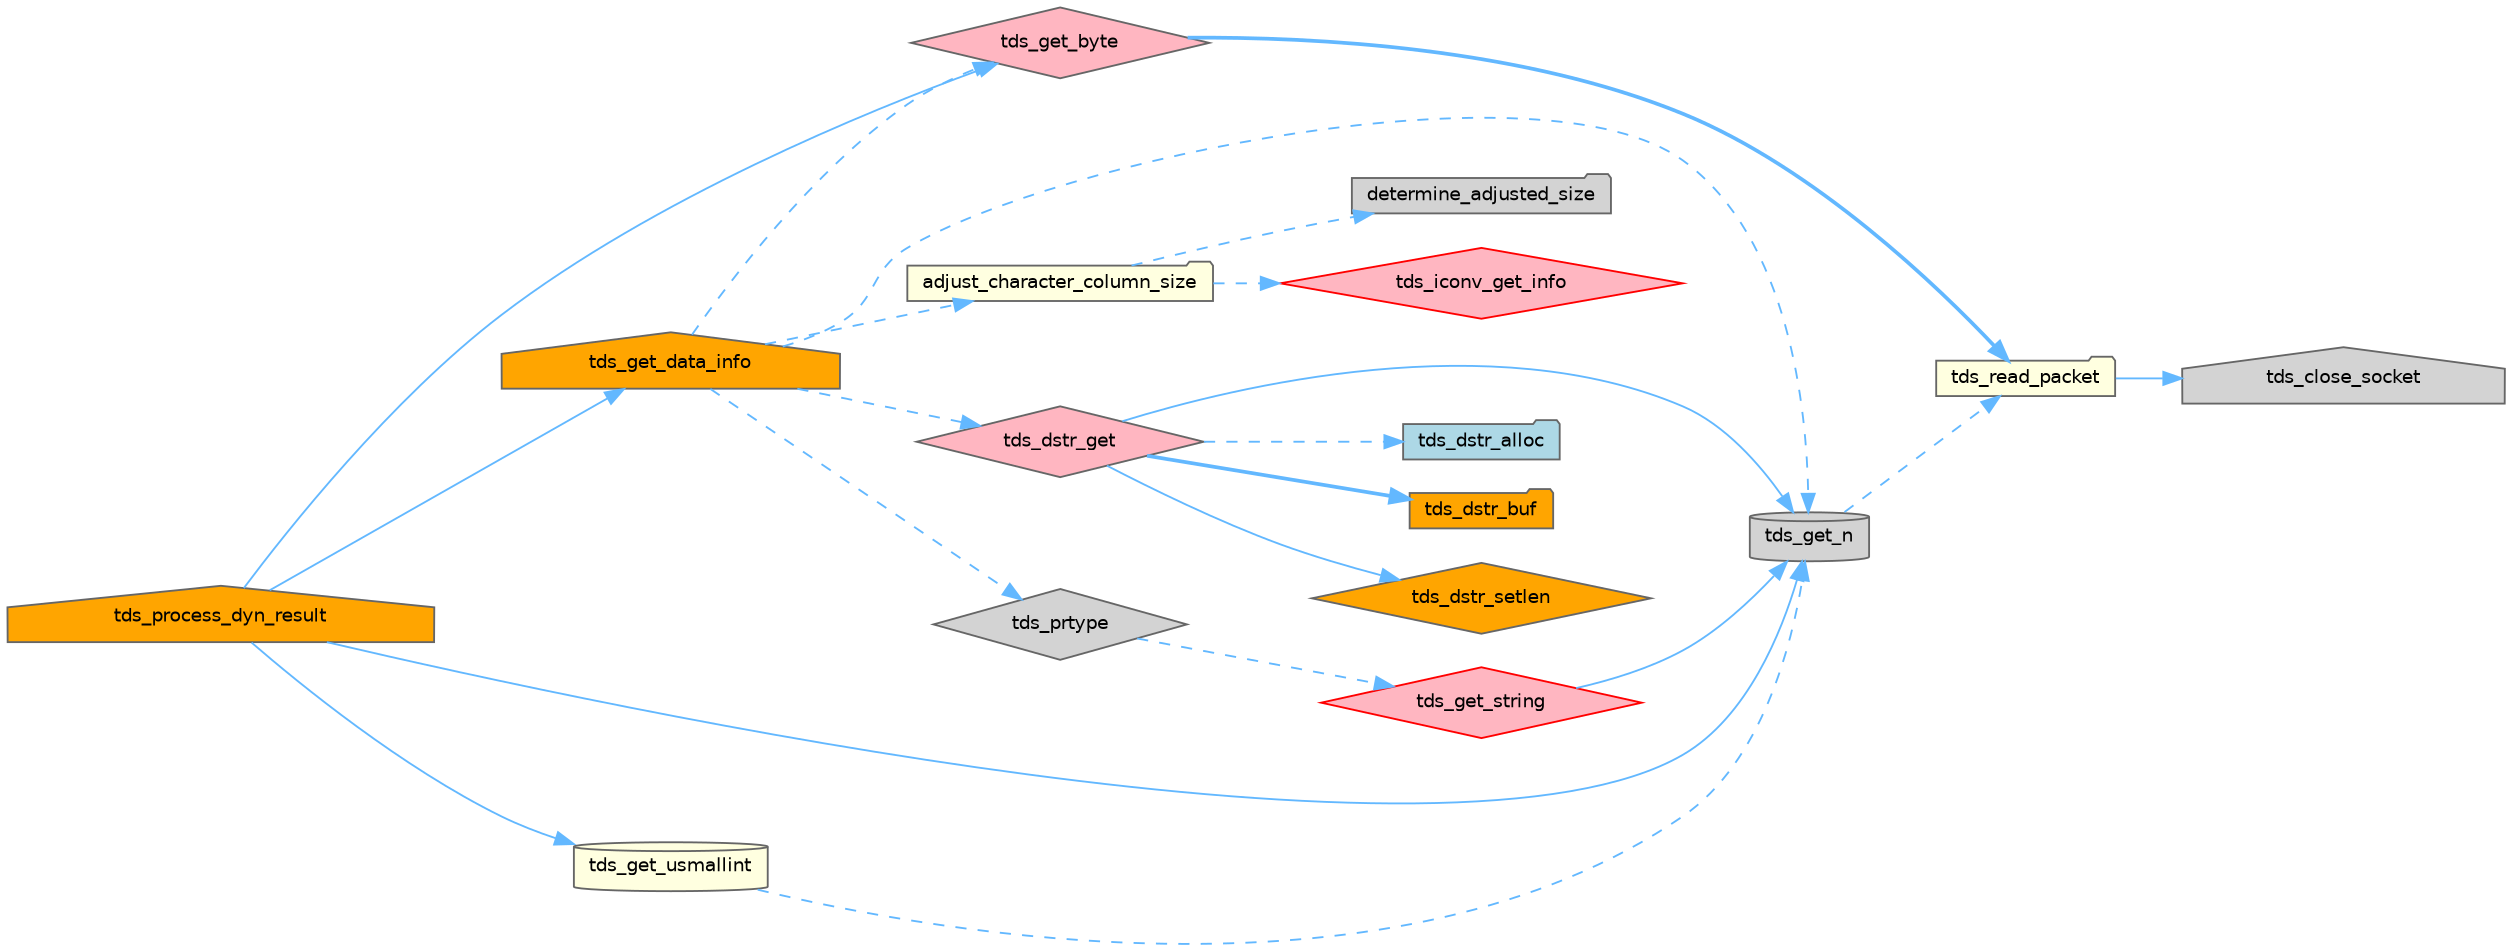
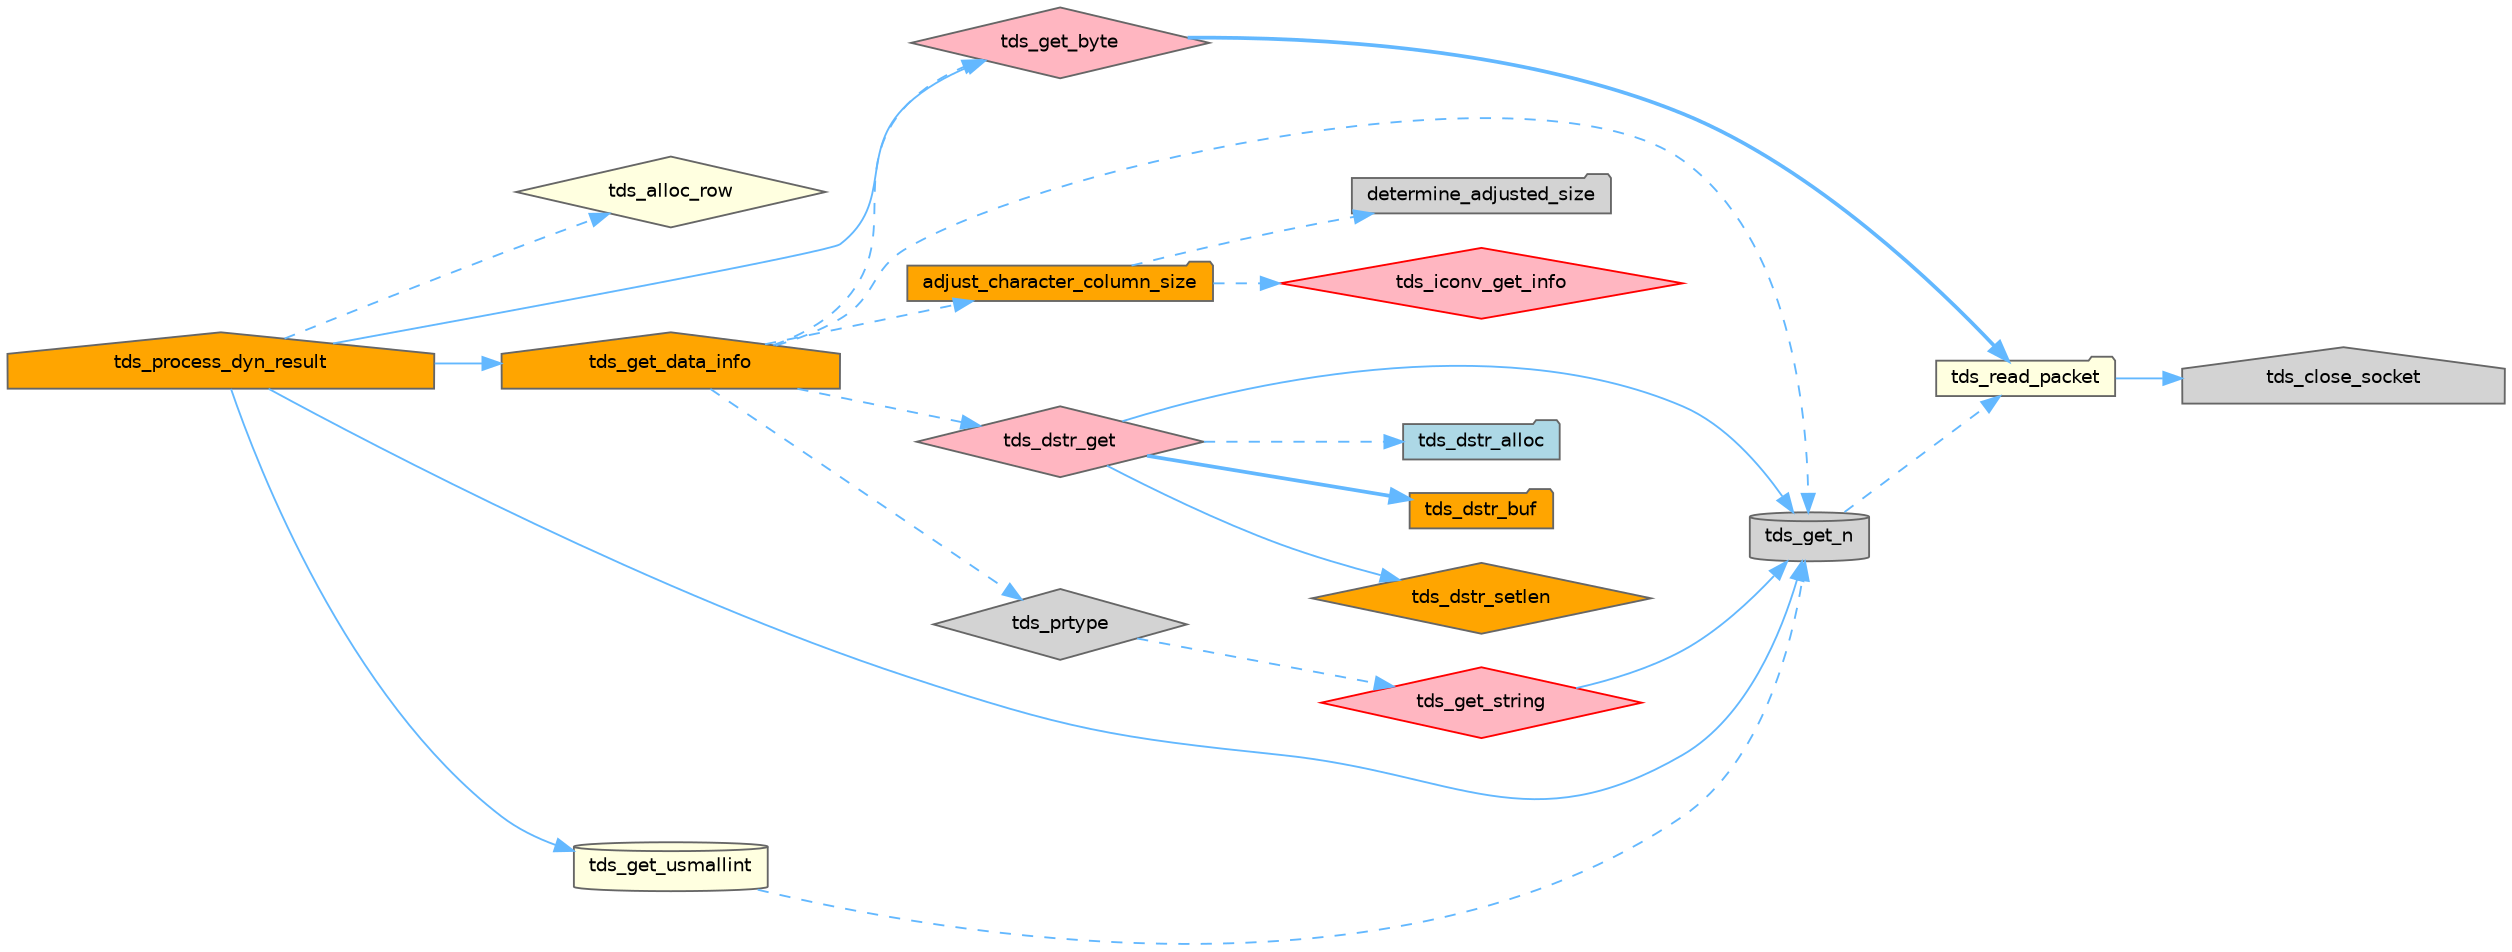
  digraph {
    rankdir=LR
    node [color=grey40 fillcolor=orange fontname=Helvetica fontsize=10 shape=diamond style=filled]
    edge [color=steelblue1 fontname=Helvetica fontsize=10 labelfontname=Helvetica labelfontsize=10 style=dashed]
    n1 [color=gray40 fontcolor=black height=0.2 label=tds_process_dyn_result shape=house width=0.4]
+   n2 [fillcolor=lightyellow height=0.2 label=tds_alloc_row width=0.4]
    n3 [fillcolor=lightpink height=0.2 label=tds_get_byte width=0.4]
    n4 [height=0.2 label=tds_get_data_info shape=house width=0.4]
    n5 [fillcolor=lightgrey height=0.2 label=tds_get_n shape=cylinder width=0.4]
    n6 [fillcolor=lightyellow height=0.2 label=tds_get_usmallint shape=cylinder width=0.4]
    n7 [fillcolor=lightyellow height=0.2 label=tds_read_packet shape=folder width=0.4]
-   n8 [fillcolor=lightyellow height=0.2 label=adjust_character_column_size shape=folder width=0.4]
+   n8 [height=0.2 label=adjust_character_column_size shape=folder width=0.4]
    n9 [fillcolor=lightpink height=0.2 label=tds_dstr_get width=0.4]
    n10 [fillcolor=lightgrey height=0.2 label=tds_prtype width=0.4]
    n11 [fillcolor=lightgrey height=0.2 label=tds_close_socket shape=house width=0.4]
    n12 [fillcolor=lightgrey height=0.2 label=determine_adjusted_size shape=folder width=0.4]
    n13 [color=red fillcolor=lightpink height=0.2 label=tds_iconv_get_info width=0.4]
    n14 [fillcolor=lightblue height=0.2 label=tds_dstr_alloc shape=folder width=0.4]
    n15 [height=0.2 label=tds_dstr_buf shape=folder width=0.4]
    n16 [height=0.2 label=tds_dstr_setlen width=0.4]
    n17 [color=red fillcolor=lightpink height=0.2 label=tds_get_string width=0.4]
+   n1 -> n2
    n1 -> n3 [style=solid]
    n1 -> n4 [style=solid]
    n1 -> n5 [style=solid]
    n1 -> n6 [style=solid]
    n3 -> n7 [style=bold]
    n4 -> n3
    n4 -> n5
    n4 -> n8
    n4 -> n9
    n4 -> n10
    n5 -> n7
    n6 -> n5
    n7 -> n11 [style=solid]
    n8 -> n12
    n8 -> n13
    n9 -> n5 [style=solid]
    n9 -> n14
    n9 -> n15 [style=bold]
    n9 -> n16 [style=solid]
    n10 -> n17
    n17 -> n5 [style=solid]
  }
